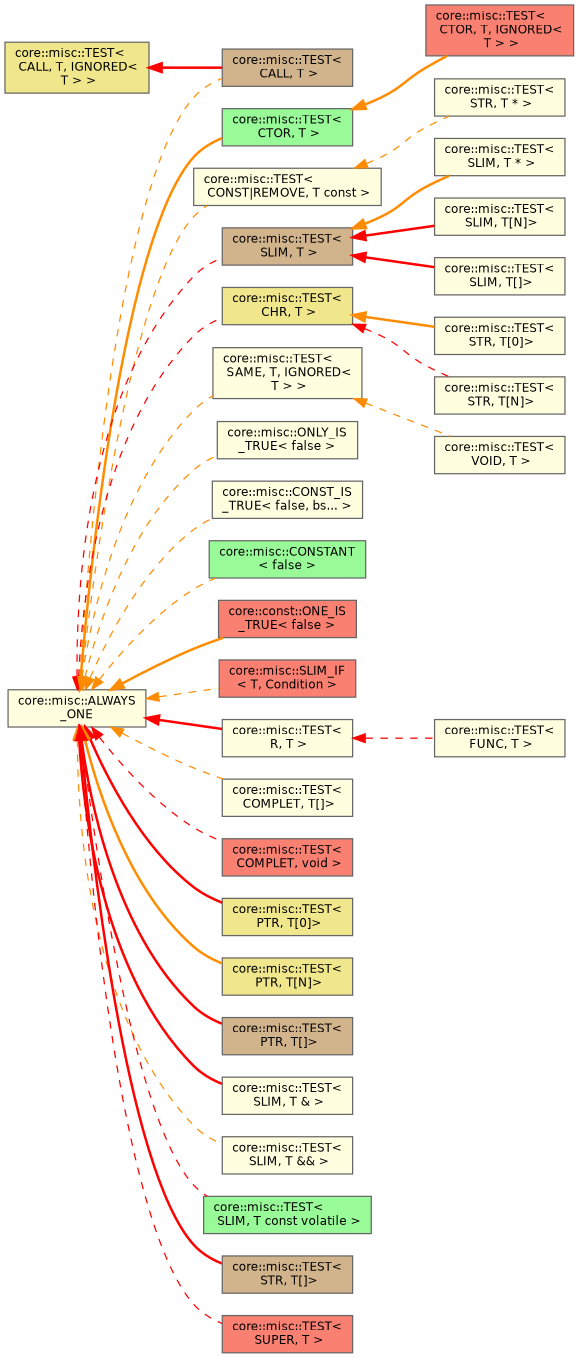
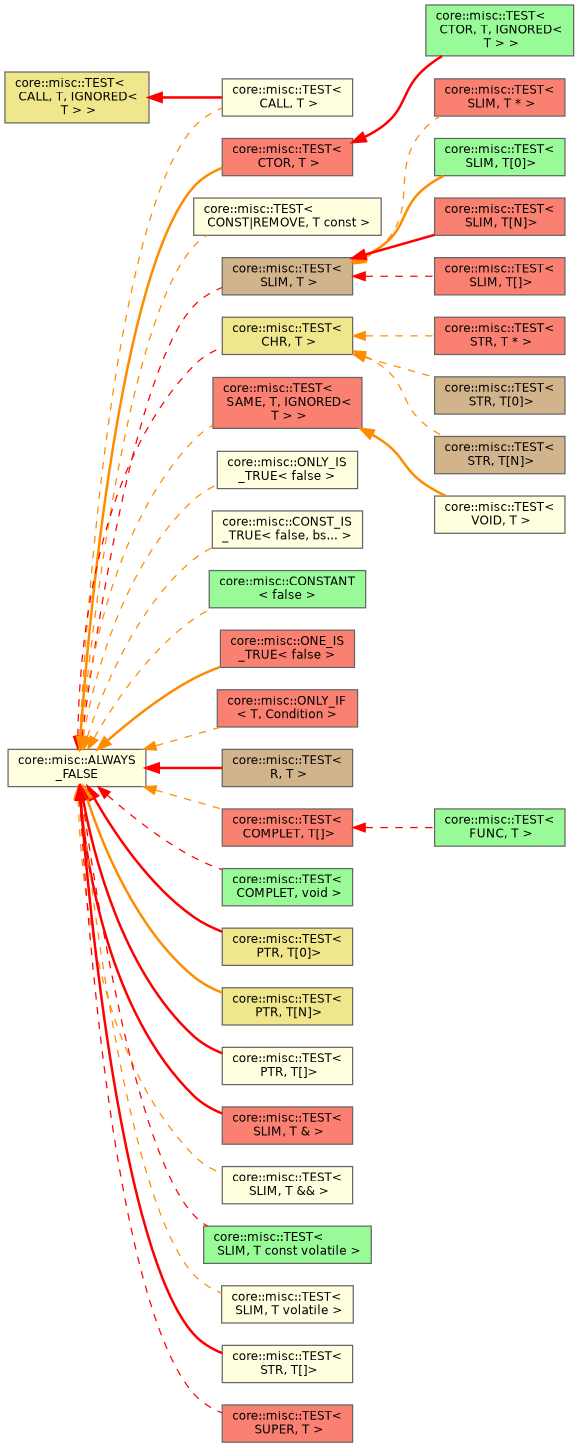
  digraph {
    rankdir=LR
    node [color=grey40 fillcolor=lightyellow fontname=Helvetica fontsize=10 shape=box style=filled]
    edge [color=darkorange dir=back fontname=Helvetica fontsize=10 labelfontname=Helvetica labelfontsize=10 style=dashed]
-   n1 [height=0.2 label="core::misc::ALWAYS\l_ONE" width=0.4]
-   n2 [fillcolor=tan height=0.2 label="core::misc::TEST\<\l CALL, T \>" width=0.4]
-   n3 [fillcolor=palegreen height=0.2 label="core::misc::TEST\<\l CTOR, T \>" width=0.4]
+   n1 [height=0.2 label="core::misc::ALWAYS\l_FALSE" width=0.4]
+   n2 [height=0.2 label="core::misc::TEST\<\l CALL, T \>" width=0.4]
+   n3 [fillcolor=salmon height=0.2 label="core::misc::TEST\<\l CTOR, T \>" width=0.4]
    n4 [height=0.2 label="core::misc::TEST\<\l CONST\|REMOVE, T const \>" width=0.4]
    n5 [fillcolor=tan height=0.2 label="core::misc::TEST\<\l SLIM, T \>" width=0.4]
    n6 [fillcolor=khaki height=0.2 label="core::misc::TEST\<\l CHR, T \>" width=0.4]
-   n7 [height=0.2 label="core::misc::TEST\<\l SAME, T, IGNORED\<\l T \> \>" width=0.4]
+   n7 [fillcolor=salmon height=0.2 label="core::misc::TEST\<\l SAME, T, IGNORED\<\l T \> \>" width=0.4]
    n8 [height=0.2 label="core::misc::ONLY_IS\l_TRUE\< false \>" width=0.4]
    n9 [height=0.2 label="core::misc::CONST_IS\l_TRUE\< false, bs... \>" width=0.4]
    n10 [fillcolor=palegreen height=0.2 label="core::misc::CONSTANT\l\< false \>" width=0.4]
-   n11 [fillcolor=salmon height=0.2 label="core::const::ONE_IS\l_TRUE\< false \>" width=0.4]
-   n12 [fillcolor=salmon height=0.2 label="core::misc::SLIM_IF\l\< T, Condition \>" width=0.4]
-   n13 [height=0.2 label="core::misc::TEST\<\l R, T \>" width=0.4]
-   n14 [height=0.2 label="core::misc::TEST\<\l COMPLET, T[]\>" width=0.4]
-   n15 [fillcolor=salmon height=0.2 label="core::misc::TEST\<\l COMPLET, void \>" width=0.4]
+   n11 [fillcolor=salmon height=0.2 label="core::misc::ONE_IS\l_TRUE\< false \>" width=0.4]
+   n12 [fillcolor=salmon height=0.2 label="core::misc::ONLY_IF\l\< T, Condition \>" width=0.4]
+   n13 [fillcolor=tan height=0.2 label="core::misc::TEST\<\l R, T \>" width=0.4]
+   n14 [fillcolor=salmon height=0.2 label="core::misc::TEST\<\l COMPLET, T[]\>" width=0.4]
+   n15 [fillcolor=palegreen height=0.2 label="core::misc::TEST\<\l COMPLET, void \>" width=0.4]
    n16 [fillcolor=khaki height=0.2 label="core::misc::TEST\<\l PTR, T[0]\>" width=0.4]
    n17 [fillcolor=khaki height=0.2 label="core::misc::TEST\<\l PTR, T[N]\>" width=0.4]
-   n18 [fillcolor=tan height=0.2 label="core::misc::TEST\<\l PTR, T[]\>" width=0.4]
-   n19 [height=0.2 label="core::misc::TEST\<\l SLIM, T & \>" width=0.4]
+   n18 [height=0.2 label="core::misc::TEST\<\l PTR, T[]\>" width=0.4]
+   n19 [fillcolor=salmon height=0.2 label="core::misc::TEST\<\l SLIM, T & \>" width=0.4]
    n20 [height=0.2 label="core::misc::TEST\<\l SLIM, T && \>" width=0.4]
    n21 [fillcolor=palegreen height=0.2 label="core::misc::TEST\<\l SLIM, T const volatile \>" width=0.4]
-   n23 [fillcolor=tan height=0.2 label="core::misc::TEST\<\l STR, T[]\>" width=0.4]
+   n22 [height=0.2 label="core::misc::TEST\<\l SLIM, T volatile \>" width=0.4]
+   n23 [height=0.2 label="core::misc::TEST\<\l STR, T[]\>" width=0.4]
    n24 [fillcolor=salmon height=0.2 label="core::misc::TEST\<\l SUPER, T \>" width=0.4]
-   n25 [fillcolor=salmon height=0.2 label="core::misc::TEST\<\l CTOR, T, IGNORED\<\l T \> \>" width=0.4]
-   n26 [height=0.2 label="core::misc::TEST\<\l SLIM, T * \>" width=0.4]
-   n28 [height=0.2 label="core::misc::TEST\<\l SLIM, T[N]\>" width=0.4]
-   n29 [height=0.2 label="core::misc::TEST\<\l SLIM, T[]\>" width=0.4]
-   n30 [height=0.2 label="core::misc::TEST\<\l STR, T * \>" width=0.4]
-   n31 [height=0.2 label="core::misc::TEST\<\l STR, T[0]\>" width=0.4]
-   n32 [height=0.2 label="core::misc::TEST\<\l STR, T[N]\>" width=0.4]
+   n25 [fillcolor=palegreen height=0.2 label="core::misc::TEST\<\l CTOR, T, IGNORED\<\l T \> \>" width=0.4]
+   n26 [fillcolor=salmon height=0.2 label="core::misc::TEST\<\l SLIM, T * \>" width=0.4]
+   n27 [fillcolor=palegreen height=0.2 label="core::misc::TEST\<\l SLIM, T[0]\>" width=0.4]
+   n28 [fillcolor=salmon height=0.2 label="core::misc::TEST\<\l SLIM, T[N]\>" width=0.4]
+   n29 [fillcolor=salmon height=0.2 label="core::misc::TEST\<\l SLIM, T[]\>" width=0.4]
+   n30 [fillcolor=salmon height=0.2 label="core::misc::TEST\<\l STR, T * \>" width=0.4]
+   n31 [fillcolor=tan height=0.2 label="core::misc::TEST\<\l STR, T[0]\>" width=0.4]
+   n32 [fillcolor=tan height=0.2 label="core::misc::TEST\<\l STR, T[N]\>" width=0.4]
    n33 [height=0.2 label="core::misc::TEST\<\l VOID, T \>" width=0.4]
-   n34 [height=0.2 label="core::misc::TEST\<\l FUNC, T \>" width=0.4]
+   n34 [fillcolor=palegreen height=0.2 label="core::misc::TEST\<\l FUNC, T \>" width=0.4]
    n35 [fillcolor=khaki height=0.2 label="core::misc::TEST\<\l CALL, T, IGNORED\<\l T \> \>" width=0.4]
    n1 -> n2
    n1 -> n3 [style=bold]
    n1 -> n4
    n1 -> n5 [color=red]
    n1 -> n6 [color=red]
    n1 -> n7
    n1 -> n8
    n1 -> n9
    n1 -> n10
    n1 -> n11 [style=bold]
    n1 -> n12
    n1 -> n13 [color=red style=bold]
    n1 -> n14
    n1 -> n15 [color=red]
    n1 -> n16 [color=red style=bold]
    n1 -> n17 [style=bold]
    n1 -> n18 [color=red style=bold]
    n1 -> n19 [color=red style=bold]
    n1 -> n20
    n1 -> n21 [color=red]
+   n1 -> n22
    n1 -> n23 [color=red style=bold]
    n1 -> n24 [color=red]
-   n3 -> n25 [style=bold]
-   n5 -> n26 [style=bold]
+   n3 -> n25 [color=red style=bold]
+   n5 -> n26
+   n5 -> n27 [style=bold]
    n5 -> n28 [color=red style=bold]
-   n5 -> n29 [color=red style=bold]
-   n4 -> n30
-   n6 -> n31 [style=bold]
-   n6 -> n32 [color=red]
-   n7 -> n33
-   n13 -> n34 [color=red]
+   n5 -> n29 [color=red]
+   n6 -> n30
+   n6 -> n31
+   n6 -> n32
+   n7 -> n33 [style=bold]
+   n14 -> n34 [color=red]
    n35 -> n2 [color=red style=bold]
  }
